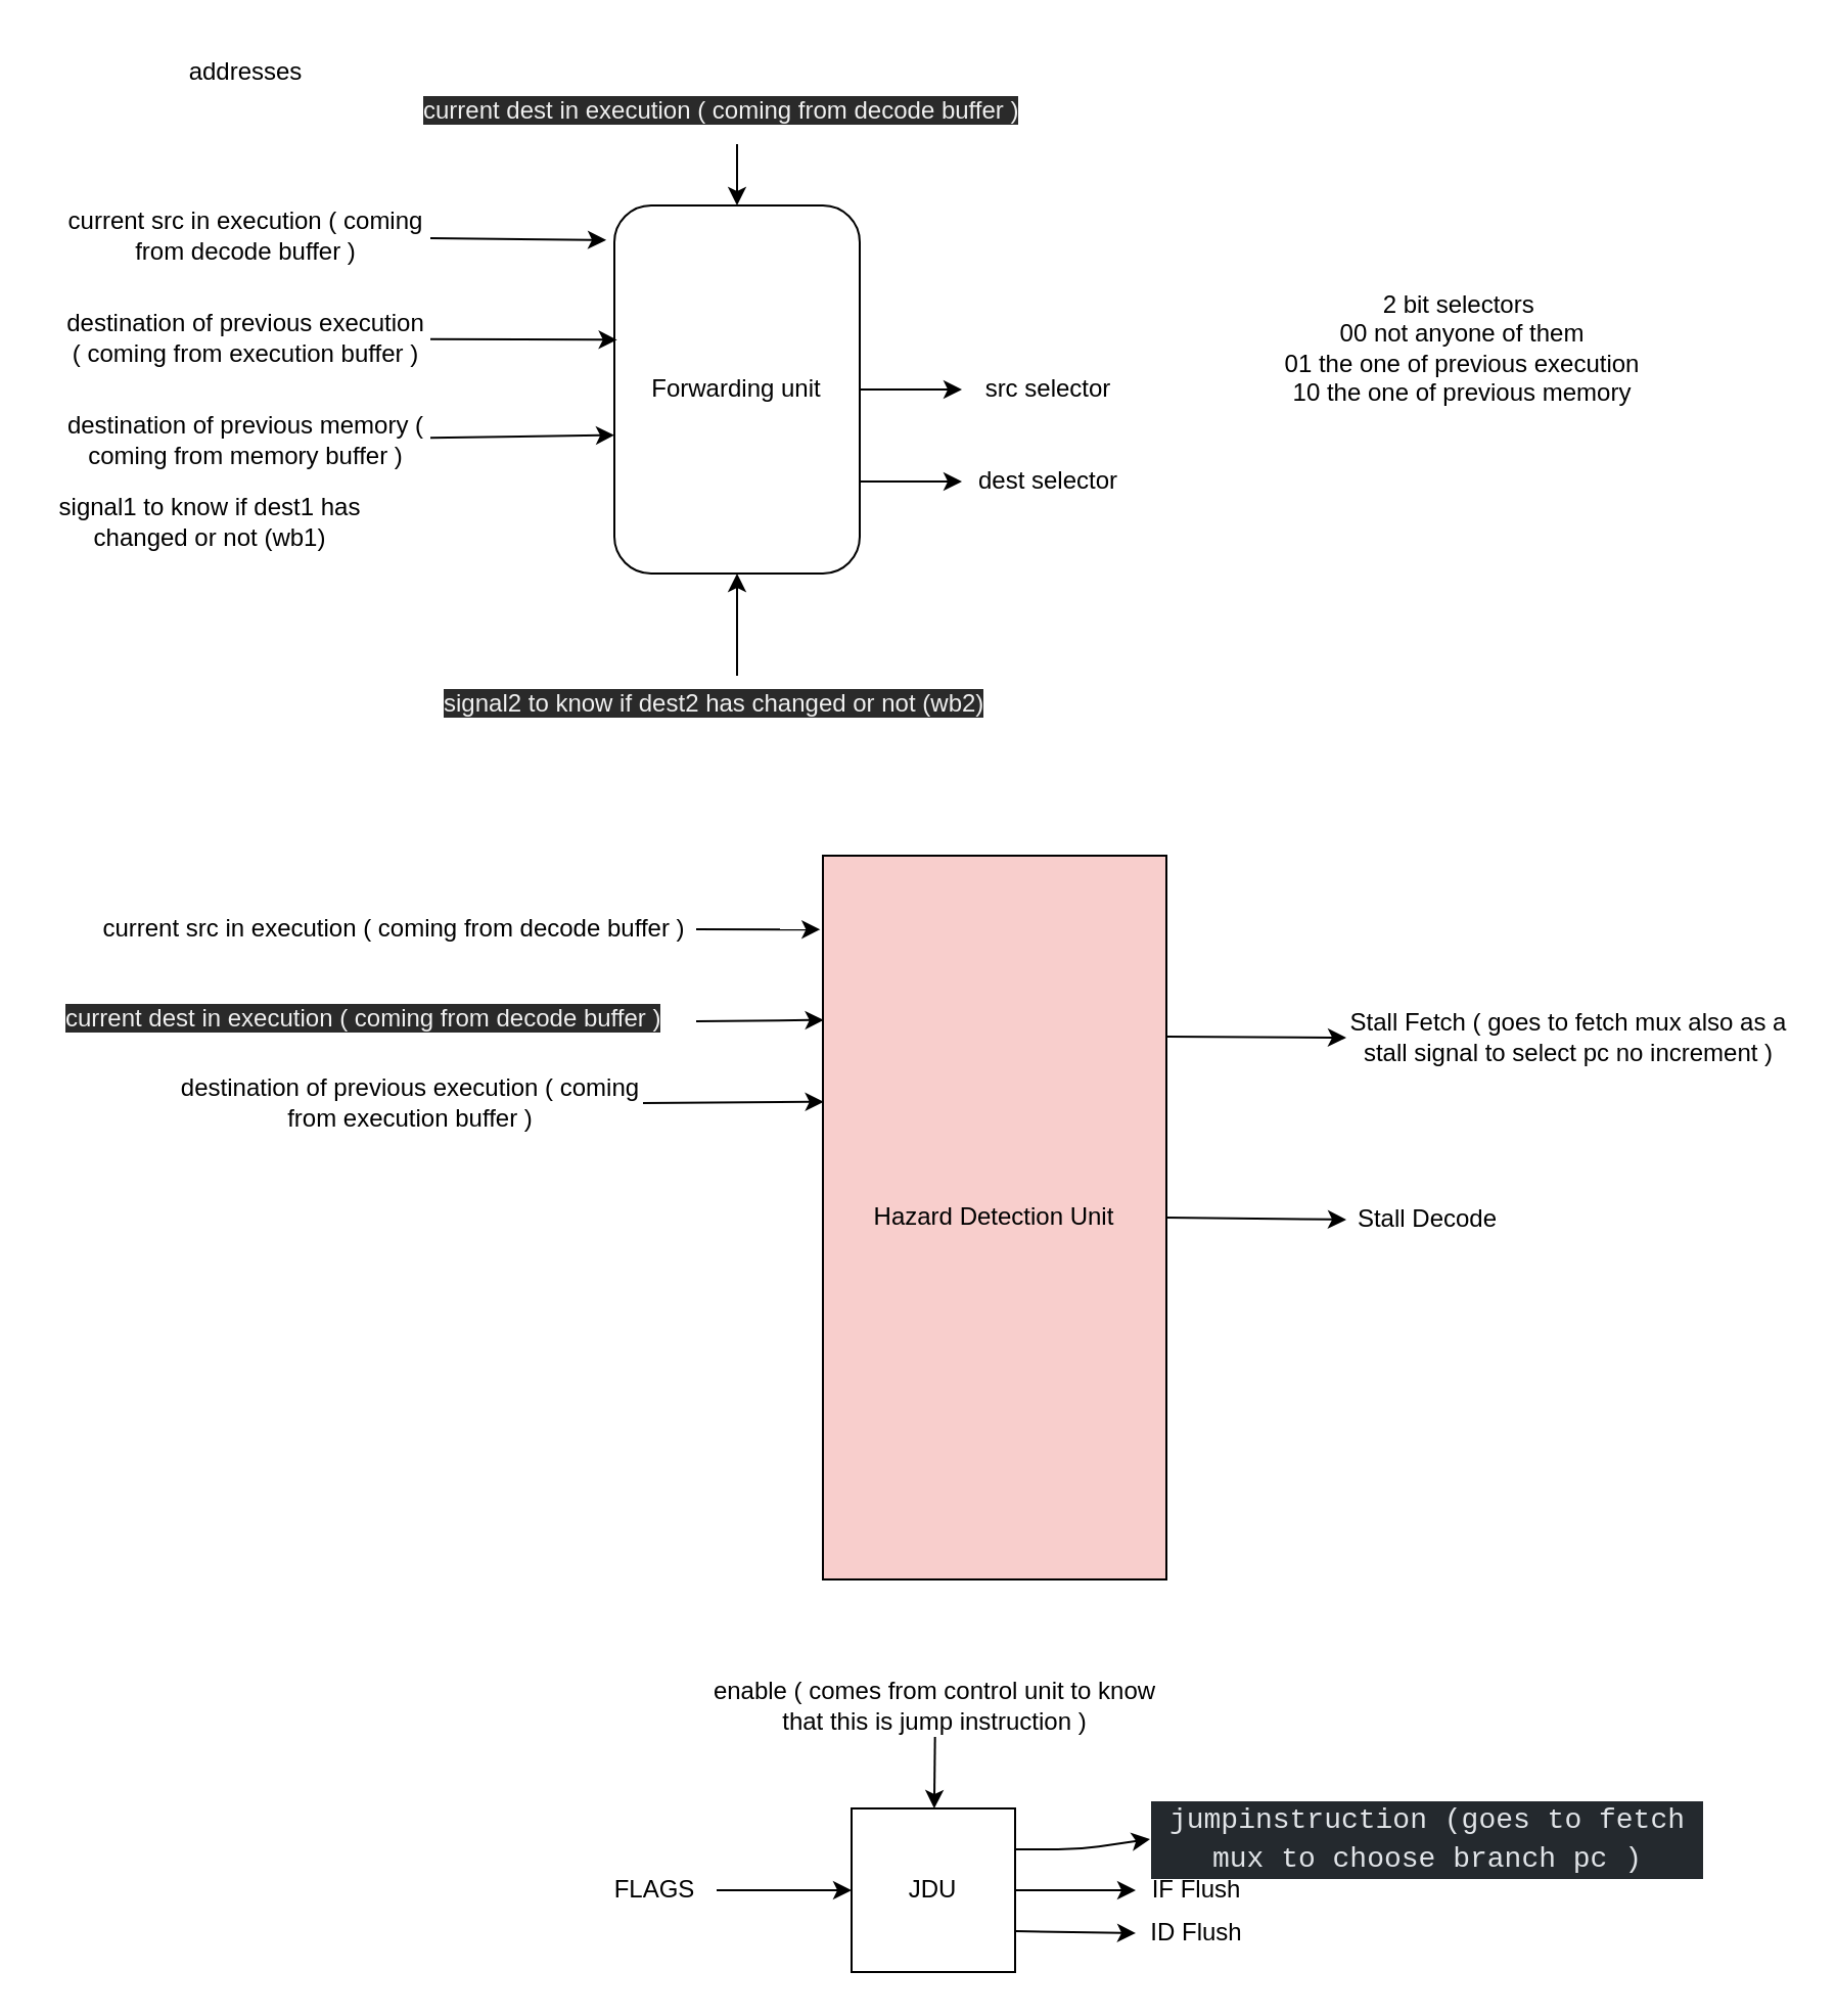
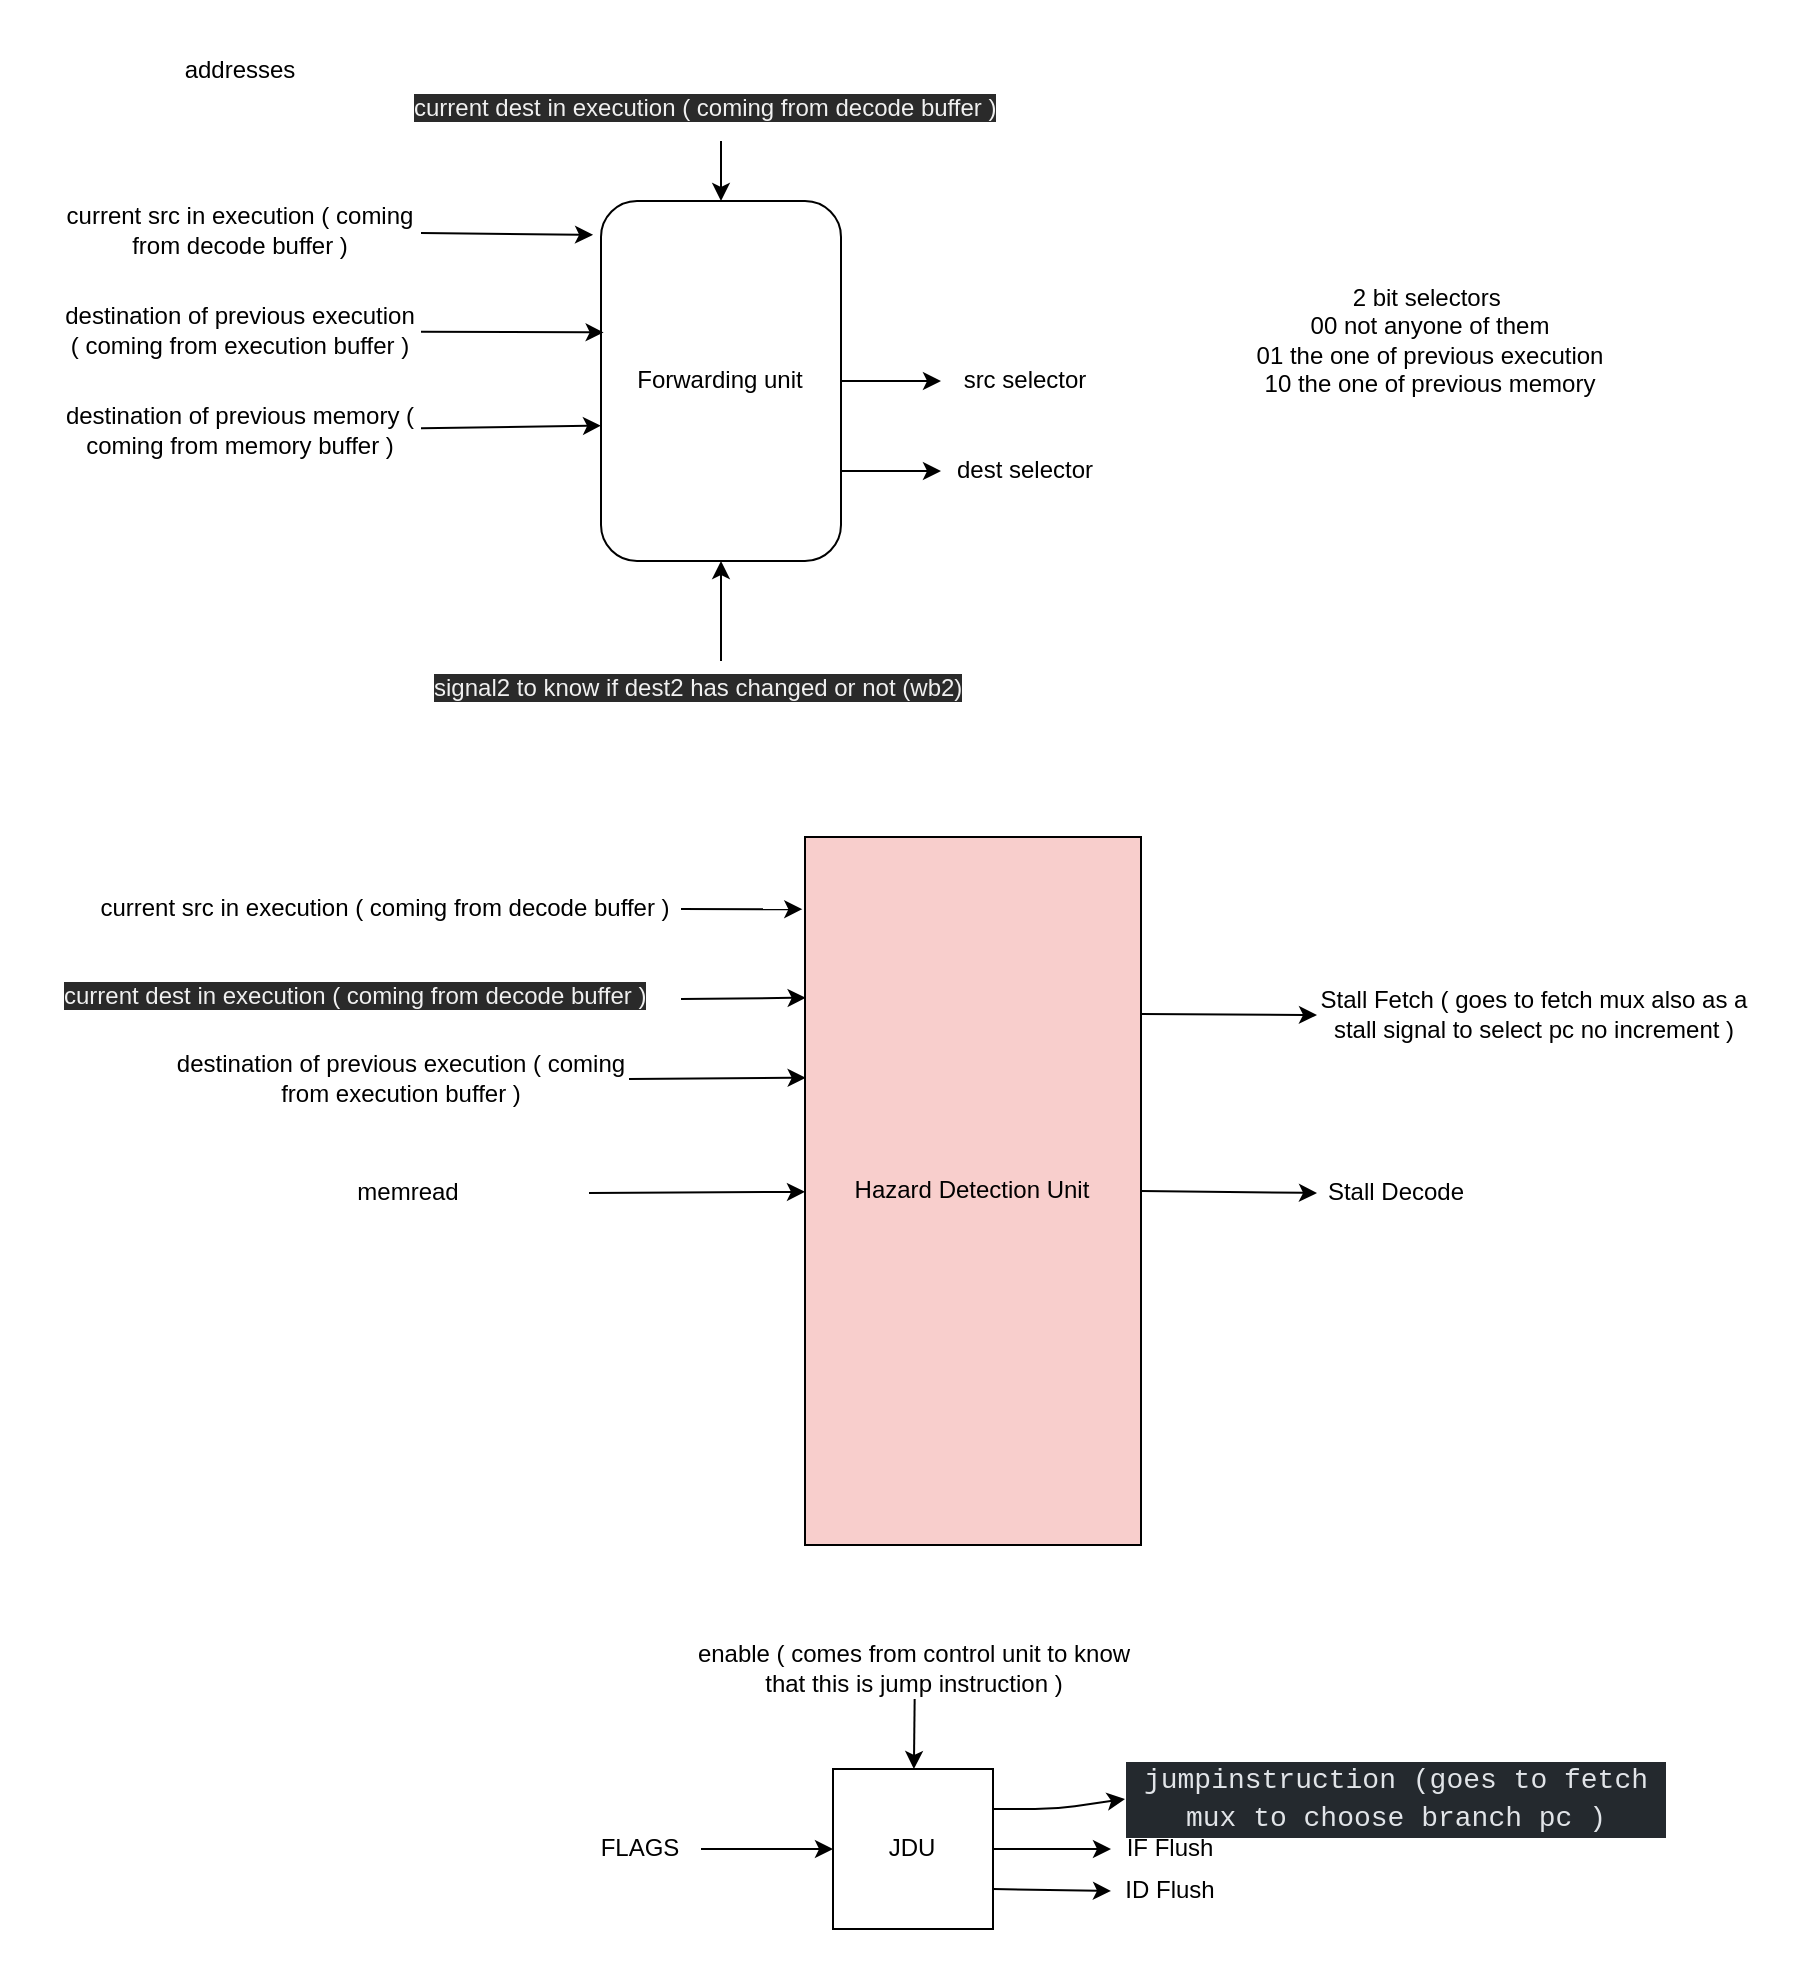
  <mxCell id="0" />
  <mxCell id="1" parent="0" />
  <mxCell id="2" value="" style="edgeStyle=none;html=1;" edge="1" parent="1" source="4" target="15"><mxGeometry relative="1" as="geometry" /></mxCell>
  <mxCell id="3" style="edgeStyle=none;html=1;exitX=1;exitY=0.75;exitDx=0;exitDy=0;entryX=0;entryY=0.5;entryDx=0;entryDy=0;" edge="1" parent="1" source="4" target="18"><mxGeometry relative="1" as="geometry" /></mxCell>
  <mxCell id="4" value="Forwarding unit" style="whiteSpace=wrap;html=1;rounded=1;" vertex="1" parent="1"><mxGeometry x="300" y="100" width="120" height="180" as="geometry" /></mxCell>
  <mxCell id="5" value="" style="edgeStyle=none;html=1;entryX=-0.033;entryY=0.094;entryDx=0;entryDy=0;entryPerimeter=0;" edge="1" parent="1" source="6" target="4"><mxGeometry relative="1" as="geometry" /></mxCell>
  <mxCell id="6" value="current src in execution ( coming from decode buffer )" style="text;html=1;strokeColor=none;fillColor=none;align=center;verticalAlign=middle;whiteSpace=wrap;rounded=0;" vertex="1" parent="1"><mxGeometry x="30" y="100" width="180" height="30" as="geometry" /></mxCell>
  <mxCell id="7" value="" style="edgeStyle=none;html=1;entryX=0.011;entryY=0.365;entryDx=0;entryDy=0;entryPerimeter=0;" edge="1" parent="1" source="8" target="4"><mxGeometry relative="1" as="geometry" /></mxCell>
  <mxCell id="8" value="destination of previous execution ( coming from execution buffer )" style="text;html=1;strokeColor=none;fillColor=none;align=center;verticalAlign=middle;whiteSpace=wrap;rounded=0;" vertex="1" parent="1"><mxGeometry x="30" y="150" width="180" height="30" as="geometry" /></mxCell>
  <mxCell id="9" value="" style="edgeStyle=none;html=1;entryX=0;entryY=0.624;entryDx=0;entryDy=0;entryPerimeter=0;" edge="1" parent="1" source="10" target="4"><mxGeometry relative="1" as="geometry" /></mxCell>
  <mxCell id="10" value="destination of previous memory ( coming from memory buffer )" style="text;html=1;strokeColor=none;fillColor=none;align=center;verticalAlign=middle;whiteSpace=wrap;rounded=0;" vertex="1" parent="1"><mxGeometry x="30" y="200" width="180" height="30" as="geometry" /></mxCell>
  <mxCell id="11" value="addresses" style="text;html=1;strokeColor=none;fillColor=none;align=center;verticalAlign=middle;whiteSpace=wrap;rounded=0;" vertex="1" parent="1"><mxGeometry x="90" y="20" width="60" height="30" as="geometry" /></mxCell>
- <mxCell id="12" value="signal1 to know if dest1 has changed or not (wb1)" style="text;html=1;strokeColor=none;fillColor=none;align=center;verticalAlign=middle;whiteSpace=wrap;rounded=0;" vertex="1" parent="1"><mxGeometry x="20" y="240" width="165" height="30" as="geometry" /></mxCell>
  <mxCell id="13" value="" style="edgeStyle=none;html=1;" edge="1" parent="1" source="14" target="4"><mxGeometry relative="1" as="geometry" /></mxCell>
  <mxCell id="14" value="&lt;span style=&quot;color: rgb(240 , 240 , 240) ; font-family: &amp;#34;helvetica&amp;#34; ; font-size: 12px ; font-style: normal ; font-weight: 400 ; letter-spacing: normal ; text-align: center ; text-indent: 0px ; text-transform: none ; word-spacing: 0px ; background-color: rgb(42 , 42 , 42) ; display: inline ; float: none&quot;&gt;signal2 to know if dest2 has changed or not (wb2)&lt;/span&gt;" style="text;whiteSpace=wrap;html=1;" vertex="1" parent="1"><mxGeometry x="215" y="330" width="290" height="30" as="geometry" /></mxCell>
  <mxCell id="15" value="src selector" style="text;html=1;strokeColor=none;fillColor=none;align=center;verticalAlign=middle;whiteSpace=wrap;rounded=0;" vertex="1" parent="1"><mxGeometry x="470" y="175" width="85" height="30" as="geometry" /></mxCell>
  <mxCell id="16" value="" style="edgeStyle=none;html=1;" edge="1" parent="1" source="17" target="4"><mxGeometry relative="1" as="geometry" /></mxCell>
  <mxCell id="17" value="&lt;span style=&quot;color: rgb(240 , 240 , 240) ; font-family: &amp;#34;helvetica&amp;#34; ; font-size: 12px ; font-style: normal ; font-weight: 400 ; letter-spacing: normal ; text-align: center ; text-indent: 0px ; text-transform: none ; word-spacing: 0px ; background-color: rgb(42 , 42 , 42) ; display: inline ; float: none&quot;&gt;current dest in execution ( coming from decode buffer )&lt;/span&gt;" style="text;whiteSpace=wrap;html=1;" vertex="1" parent="1"><mxGeometry x="205" y="40" width="310" height="30" as="geometry" /></mxCell>
  <mxCell id="18" value="dest selector" style="text;html=1;strokeColor=none;fillColor=none;align=center;verticalAlign=middle;whiteSpace=wrap;rounded=0;" vertex="1" parent="1"><mxGeometry x="470" y="220" width="85" height="30" as="geometry" /></mxCell>
  <mxCell id="19" value="2 bit selectors&amp;nbsp;&lt;br&gt;00 not anyone of them&lt;br&gt;01 the one of previous execution&lt;br&gt;10 the one of previous memory" style="text;html=1;strokeColor=none;fillColor=none;align=center;verticalAlign=middle;whiteSpace=wrap;rounded=0;" vertex="1" parent="1"><mxGeometry x="570" y="130" width="290" height="80" as="geometry" /></mxCell>
  <mxCell id="20" style="edgeStyle=none;html=1;exitX=1;exitY=0.25;exitDx=0;exitDy=0;entryX=0;entryY=0.5;entryDx=0;entryDy=0;" edge="1" parent="1" source="22" target="31"><mxGeometry relative="1" as="geometry" /></mxCell>
  <mxCell id="21" style="edgeStyle=none;html=1;exitX=1;exitY=0.5;exitDx=0;exitDy=0;entryX=0;entryY=0.5;entryDx=0;entryDy=0;" edge="1" parent="1" source="22" target="32"><mxGeometry relative="1" as="geometry" /></mxCell>
  <mxCell id="22" value="Hazard Detection Unit" style="rounded=0;whiteSpace=wrap;html=1;fillColor=#f8cecc;" vertex="1" parent="1"><mxGeometry x="402" y="418" width="168" height="354" as="geometry" /></mxCell>
  <mxCell id="23" style="edgeStyle=none;html=1;exitX=1;exitY=0.5;exitDx=0;exitDy=0;entryX=-0.008;entryY=0.102;entryDx=0;entryDy=0;entryPerimeter=0;" edge="1" parent="1" source="24" target="22"><mxGeometry relative="1" as="geometry" /></mxCell>
  <mxCell id="24" value="current src in execution ( coming from decode buffer )" style="text;html=1;strokeColor=none;fillColor=none;align=center;verticalAlign=middle;whiteSpace=wrap;rounded=0;" vertex="1" parent="1"><mxGeometry x="45" y="439" width="295" height="30" as="geometry" /></mxCell>
  <mxCell id="25" style="edgeStyle=none;html=1;exitX=1;exitY=0.5;exitDx=0;exitDy=0;entryX=0.002;entryY=0.227;entryDx=0;entryDy=0;entryPerimeter=0;" edge="1" parent="1" source="26" target="22"><mxGeometry relative="1" as="geometry" /></mxCell>
  <mxCell id="26" value="&lt;span style=&quot;color: rgb(240 , 240 , 240) ; font-family: &amp;#34;helvetica&amp;#34; ; font-size: 12px ; font-style: normal ; font-weight: 400 ; letter-spacing: normal ; text-align: center ; text-indent: 0px ; text-transform: none ; word-spacing: 0px ; background-color: rgb(42 , 42 , 42) ; display: inline ; float: none&quot;&gt;current dest in execution ( coming from decode buffer )&lt;/span&gt;" style="text;whiteSpace=wrap;html=1;" vertex="1" parent="1"><mxGeometry x="30" y="484" width="310" height="30" as="geometry" /></mxCell>
  <mxCell id="27" style="edgeStyle=none;html=1;exitX=1;exitY=0.5;exitDx=0;exitDy=0;entryX=0.002;entryY=0.34;entryDx=0;entryDy=0;entryPerimeter=0;" edge="1" parent="1" source="28" target="22"><mxGeometry relative="1" as="geometry" /></mxCell>
  <mxCell id="28" value="destination of previous execution ( coming from execution buffer )" style="text;html=1;strokeColor=none;fillColor=none;align=center;verticalAlign=middle;whiteSpace=wrap;rounded=0;" vertex="1" parent="1"><mxGeometry x="87" y="524" width="227" height="30" as="geometry" /></mxCell>
+ <mxCell id="29" style="edgeStyle=none;html=1;exitX=1;exitY=0.5;exitDx=0;exitDy=0;" edge="1" parent="1" source="30" target="22"><mxGeometry relative="1" as="geometry" /></mxCell>
+ <mxCell id="30" value="memread" style="text;html=1;strokeColor=none;fillColor=none;align=center;verticalAlign=middle;whiteSpace=wrap;rounded=0;" vertex="1" parent="1"><mxGeometry x="114" y="581" width="180" height="30" as="geometry" /></mxCell>
  <mxCell id="31" value="Stall Fetch ( goes to fetch mux also as a stall signal to select pc no increment )" style="text;html=1;strokeColor=none;fillColor=none;align=center;verticalAlign=middle;whiteSpace=wrap;rounded=0;" vertex="1" parent="1"><mxGeometry x="658" y="492" width="218" height="30" as="geometry" /></mxCell>
  <mxCell id="32" value="Stall Decode" style="text;html=1;strokeColor=none;fillColor=none;align=center;verticalAlign=middle;whiteSpace=wrap;rounded=0;" vertex="1" parent="1"><mxGeometry x="658" y="581" width="80" height="30" as="geometry" /></mxCell>
  <mxCell id="33" style="edgeStyle=none;html=1;exitX=1;exitY=0.5;exitDx=0;exitDy=0;" edge="1" parent="1" source="36" target="39"><mxGeometry relative="1" as="geometry" /></mxCell>
  <mxCell id="34" style="edgeStyle=none;html=1;exitX=1;exitY=0.75;exitDx=0;exitDy=0;entryX=0;entryY=0.5;entryDx=0;entryDy=0;" edge="1" parent="1" source="36" target="40"><mxGeometry relative="1" as="geometry" /></mxCell>
  <mxCell id="35" style="edgeStyle=none;html=1;exitX=1;exitY=0.25;exitDx=0;exitDy=0;entryX=0;entryY=0.5;entryDx=0;entryDy=0;" edge="1" parent="1" source="36" target="41"><mxGeometry relative="1" as="geometry"><Array as="points"><mxPoint x="527" y="904" /></Array></mxGeometry></mxCell>
  <mxCell id="36" value="JDU" style="whiteSpace=wrap;html=1;aspect=fixed;" vertex="1" parent="1"><mxGeometry x="416" y="884" width="80" height="80" as="geometry" /></mxCell>
  <mxCell id="37" value="" style="edgeStyle=none;html=1;" edge="1" parent="1" source="38" target="36"><mxGeometry relative="1" as="geometry" /></mxCell>
  <mxCell id="38" value="FLAGS" style="text;html=1;strokeColor=none;fillColor=none;align=center;verticalAlign=middle;whiteSpace=wrap;rounded=0;" vertex="1" parent="1"><mxGeometry x="290" y="909" width="60" height="30" as="geometry" /></mxCell>
  <mxCell id="39" value="IF Flush" style="text;html=1;strokeColor=none;fillColor=none;align=center;verticalAlign=middle;whiteSpace=wrap;rounded=0;" vertex="1" parent="1"><mxGeometry x="555" y="909" width="60" height="30" as="geometry" /></mxCell>
  <mxCell id="40" value="ID Flush" style="text;html=1;strokeColor=none;fillColor=none;align=center;verticalAlign=middle;whiteSpace=wrap;rounded=0;" vertex="1" parent="1"><mxGeometry x="555" y="930" width="60" height="30" as="geometry" /></mxCell>
  <mxCell id="41" value="&lt;div style=&quot;color: rgb(225 , 228 , 232) ; background-color: rgb(36 , 41 , 46) ; font-family: &amp;#34;consolas&amp;#34; , &amp;#34;courier new&amp;#34; , monospace ; font-size: 14px ; line-height: 19px&quot;&gt;jumpinstruction (goes to fetch mux to choose branch pc )&lt;/div&gt;" style="text;html=1;strokeColor=none;fillColor=none;align=center;verticalAlign=middle;whiteSpace=wrap;rounded=0;" vertex="1" parent="1"><mxGeometry x="562" y="884" width="272" height="30" as="geometry" /></mxCell>
  <mxCell id="42" value="" style="edgeStyle=none;html=1;" edge="1" parent="1" source="43" target="36"><mxGeometry relative="1" as="geometry" /></mxCell>
  <mxCell id="43" value="enable ( comes from control unit to know that this is jump instruction )" style="text;html=1;strokeColor=none;fillColor=none;align=center;verticalAlign=middle;whiteSpace=wrap;rounded=0;" vertex="1" parent="1"><mxGeometry x="340" y="819" width="234" height="30" as="geometry" /></mxCell>
